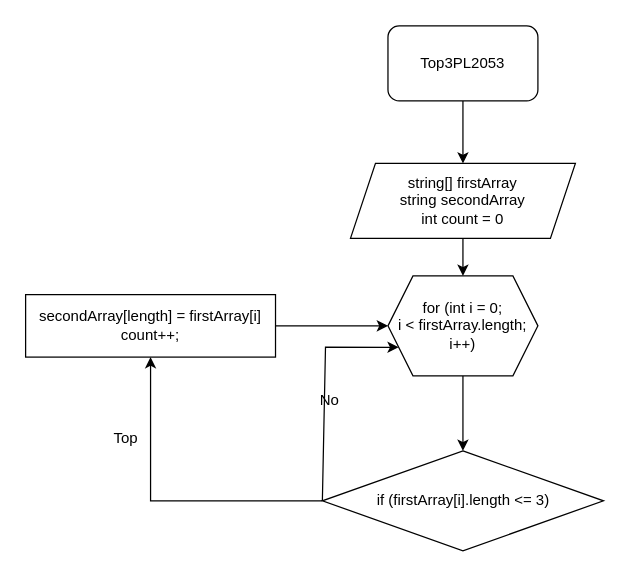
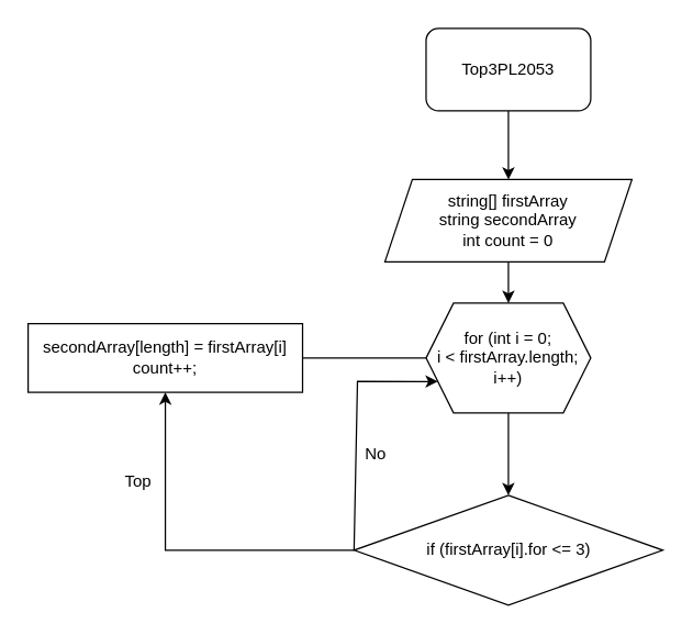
  <mxCell id="0" />
  <mxCell id="1" parent="0" />
  <mxCell id="2" value="" style="edgeStyle=orthogonalEdgeStyle;rounded=0;orthogonalLoop=1;jettySize=auto;html=1;" parent="1" source="3" target="5" edge="1"><mxGeometry relative="1" as="geometry" /></mxCell>
  <mxCell id="3" value="Top3PL2053" style="rounded=1;whiteSpace=wrap;html=1;" parent="1" vertex="1"><mxGeometry x="310" y="20" width="120" height="60" as="geometry" /></mxCell>
  <mxCell id="4" value="" style="edgeStyle=orthogonalEdgeStyle;rounded=0;orthogonalLoop=1;jettySize=auto;html=1;" parent="1" source="5" target="7" edge="1"><mxGeometry relative="1" as="geometry" /></mxCell>
  <mxCell id="5" value="string[] firstArray&lt;br&gt;string secondArray&lt;br&gt;int count = 0" style="shape=parallelogram;perimeter=parallelogramPerimeter;whiteSpace=wrap;html=1;fixedSize=1;" parent="1" vertex="1"><mxGeometry x="280" y="130" width="180" height="60" as="geometry" /></mxCell>
  <mxCell id="6" value="" style="edgeStyle=orthogonalEdgeStyle;rounded=0;orthogonalLoop=1;jettySize=auto;html=1;" parent="1" source="7" target="9" edge="1"><mxGeometry relative="1" as="geometry" /></mxCell>
  <mxCell id="7" value="for (int i = 0;&lt;br&gt;i &amp;lt; firstArray.length;&lt;br&gt;i++)" style="shape=hexagon;perimeter=hexagonPerimeter2;whiteSpace=wrap;html=1;fixedSize=1;" parent="1" vertex="1"><mxGeometry x="310" y="220" width="120" height="80" as="geometry" /></mxCell>
  <mxCell id="8" value="" style="edgeStyle=orthogonalEdgeStyle;rounded=0;orthogonalLoop=1;jettySize=auto;html=1;" parent="1" source="9" target="11" edge="1"><mxGeometry relative="1" as="geometry" /></mxCell>
- <mxCell id="9" value="if (firstArray[i].length &amp;lt;= 3)" style="rhombus;whiteSpace=wrap;html=1;" parent="1" vertex="1"><mxGeometry x="257.5" y="360" width="225" height="80" as="geometry" /></mxCell>
- <mxCell id="10" value="" style="edgeStyle=orthogonalEdgeStyle;rounded=0;orthogonalLoop=1;jettySize=auto;html=1;" parent="1" source="11" target="7" edge="1"><mxGeometry relative="1" as="geometry" /></mxCell>
+ <mxCell id="9" value="if (firstArray[i].for &amp;lt;= 3)" style="rhombus;whiteSpace=wrap;html=1;" parent="1" vertex="1"><mxGeometry x="257.5" y="360" width="225" height="80" as="geometry" /></mxCell>
+ <mxCell id="10" value="" style="edgeStyle=orthogonalEdgeStyle;rounded=0;orthogonalLoop=1;jettySize=auto;html=1;endArrow=none;" parent="1" source="11" target="7" edge="1"><mxGeometry relative="1" as="geometry" /></mxCell>
  <mxCell id="11" value="secondArray[length] = firstArray[i]&lt;br&gt;count++;" style="whiteSpace=wrap;html=1;" parent="1" vertex="1"><mxGeometry x="20" y="235" width="200" height="50" as="geometry" /></mxCell>
  <mxCell id="12" value="" style="endArrow=classic;html=1;rounded=0;exitX=0;exitY=0.5;exitDx=0;exitDy=0;entryX=0;entryY=0.75;entryDx=0;entryDy=0;" parent="1" source="9" target="7" edge="1"><mxGeometry width="50" height="50" relative="1" as="geometry"><mxPoint x="490" y="270" as="sourcePoint" /><mxPoint x="330" y="285" as="targetPoint" /><Array as="points"><mxPoint x="260" y="277" /></Array></mxGeometry></mxCell>
  <mxCell id="13" value="Top" style="text;html=1;align=center;verticalAlign=middle;resizable=0;points=[];autosize=1;strokeColor=none;fillColor=none;" parent="1" vertex="1"><mxGeometry x="80" y="340" width="40" height="20" as="geometry" /></mxCell>
- <mxCell id="14" value="No" style="text;html=1;align=center;verticalAlign=middle;resizable=0;points=[];autosize=1;strokeColor=none;fillColor=none;" parent="1" vertex="1"><mxGeometry x="247.5" y="310" width="30" height="20" as="geometry" /></mxCell>
+ <mxCell id="14" value="No" style="text;html=1;align=center;verticalAlign=middle;resizable=0;points=[];autosize=1;strokeColor=none;fillColor=none;" parent="1" vertex="1"><mxGeometry x="257.5" y="320" width="30" height="20" as="geometry" /></mxCell>
